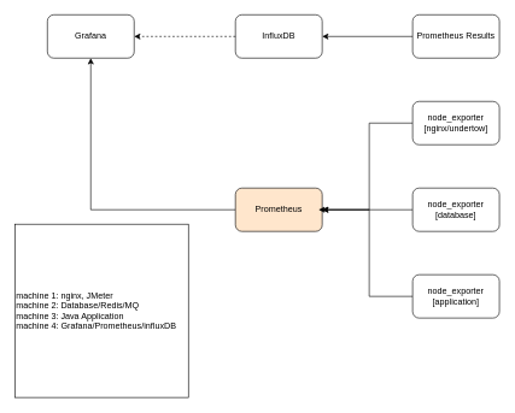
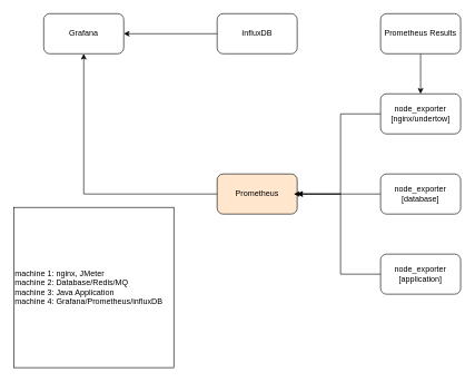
  <mxCell id="0" />
  <mxCell id="1" parent="0" />
  <mxCell id="2" value="Grafana" style="rounded=1;whiteSpace=wrap;html=1;" vertex="1" parent="1"><mxGeometry x="65" y="20" width="120" height="60" as="geometry" /></mxCell>
  <mxCell id="3" value="InfluxDB" style="rounded=1;whiteSpace=wrap;html=1;" vertex="1" parent="1"><mxGeometry x="325" y="20" width="120" height="60" as="geometry" /></mxCell>
- <mxCell id="4" style="edgeStyle=orthogonalEdgeStyle;rounded=0;orthogonalLoop=1;jettySize=auto;html=1;" edge="1" parent="1" source="5" target="3"><mxGeometry relative="1" as="geometry" /></mxCell>
+ <mxCell id="4" style="edgeStyle=orthogonalEdgeStyle;rounded=0;orthogonalLoop=1;jettySize=auto;html=1;" edge="1" parent="1" source="5" target="9"><mxGeometry relative="1" as="geometry" /></mxCell>
  <mxCell id="5" value="Prometheus Results" style="rounded=1;whiteSpace=wrap;html=1;" vertex="1" parent="1"><mxGeometry x="570" y="20" width="120" height="60" as="geometry" /></mxCell>
  <mxCell id="6" style="edgeStyle=orthogonalEdgeStyle;rounded=0;orthogonalLoop=1;jettySize=auto;html=1;" edge="1" parent="1" source="7" target="2"><mxGeometry relative="1" as="geometry" /></mxCell>
  <mxCell id="7" value="Prometheus" style="rounded=1;whiteSpace=wrap;html=1;fillColor=#ffe6cc;" vertex="1" parent="1"><mxGeometry x="325" y="260" width="120" height="60" as="geometry" /></mxCell>
  <mxCell id="8" style="edgeStyle=orthogonalEdgeStyle;rounded=0;orthogonalLoop=1;jettySize=auto;html=1;entryX=1;entryY=0.5;entryDx=0;entryDy=0;" edge="1" parent="1" source="9" target="7"><mxGeometry relative="1" as="geometry"><Array as="points"><mxPoint x="510" y="170" /><mxPoint x="510" y="290" /></Array></mxGeometry></mxCell>
  <mxCell id="9" value="node_exporter [nginx/undertow]" style="rounded=1;whiteSpace=wrap;html=1;" vertex="1" parent="1"><mxGeometry x="570" y="140" width="120" height="60" as="geometry" /></mxCell>
  <mxCell id="10" style="edgeStyle=orthogonalEdgeStyle;rounded=0;orthogonalLoop=1;jettySize=auto;html=1;" edge="1" parent="1" source="11"><mxGeometry relative="1" as="geometry"><mxPoint x="440" y="290" as="targetPoint" /></mxGeometry></mxCell>
  <mxCell id="11" value="node_exporter [database]" style="rounded=1;whiteSpace=wrap;html=1;" vertex="1" parent="1"><mxGeometry x="570" y="260" width="120" height="60" as="geometry" /></mxCell>
  <mxCell id="12" style="edgeStyle=orthogonalEdgeStyle;rounded=0;orthogonalLoop=1;jettySize=auto;html=1;" edge="1" parent="1" source="13" target="7"><mxGeometry relative="1" as="geometry"><Array as="points"><mxPoint x="510" y="410" /><mxPoint x="510" y="290" /></Array></mxGeometry></mxCell>
  <mxCell id="13" value="node_exporter [application]" style="rounded=1;whiteSpace=wrap;html=1;" vertex="1" parent="1"><mxGeometry x="570" y="380" width="120" height="60" as="geometry" /></mxCell>
- <mxCell id="14" value="" style="endArrow=classic;html=1;rounded=0;exitX=0;exitY=0.5;exitDx=0;exitDy=0;dashed=1;" edge="1" parent="1" source="3" target="2"><mxGeometry width="50" height="50" relative="1" as="geometry"><mxPoint x="360" y="180" as="sourcePoint" /><mxPoint x="410" y="130" as="targetPoint" /></mxGeometry></mxCell>
+ <mxCell id="14" value="" style="endArrow=classic;html=1;rounded=0;exitX=0;exitY=0.5;exitDx=0;exitDy=0;" edge="1" parent="1" source="3" target="2"><mxGeometry width="50" height="50" relative="1" as="geometry"><mxPoint x="360" y="180" as="sourcePoint" /><mxPoint x="410" y="130" as="targetPoint" /></mxGeometry></mxCell>
  <mxCell id="15" value="machine 1: nginx, JMeter&lt;br&gt;machine 2: Database/Redis/MQ&lt;br&gt;machine 3: Java Application&lt;br&gt;machine 4: Grafana/Prometheus/influxDB&amp;nbsp;" style="whiteSpace=wrap;html=1;aspect=fixed;align=left;" vertex="1" parent="1"><mxGeometry x="20" y="310" width="240" height="240" as="geometry" /></mxCell>
